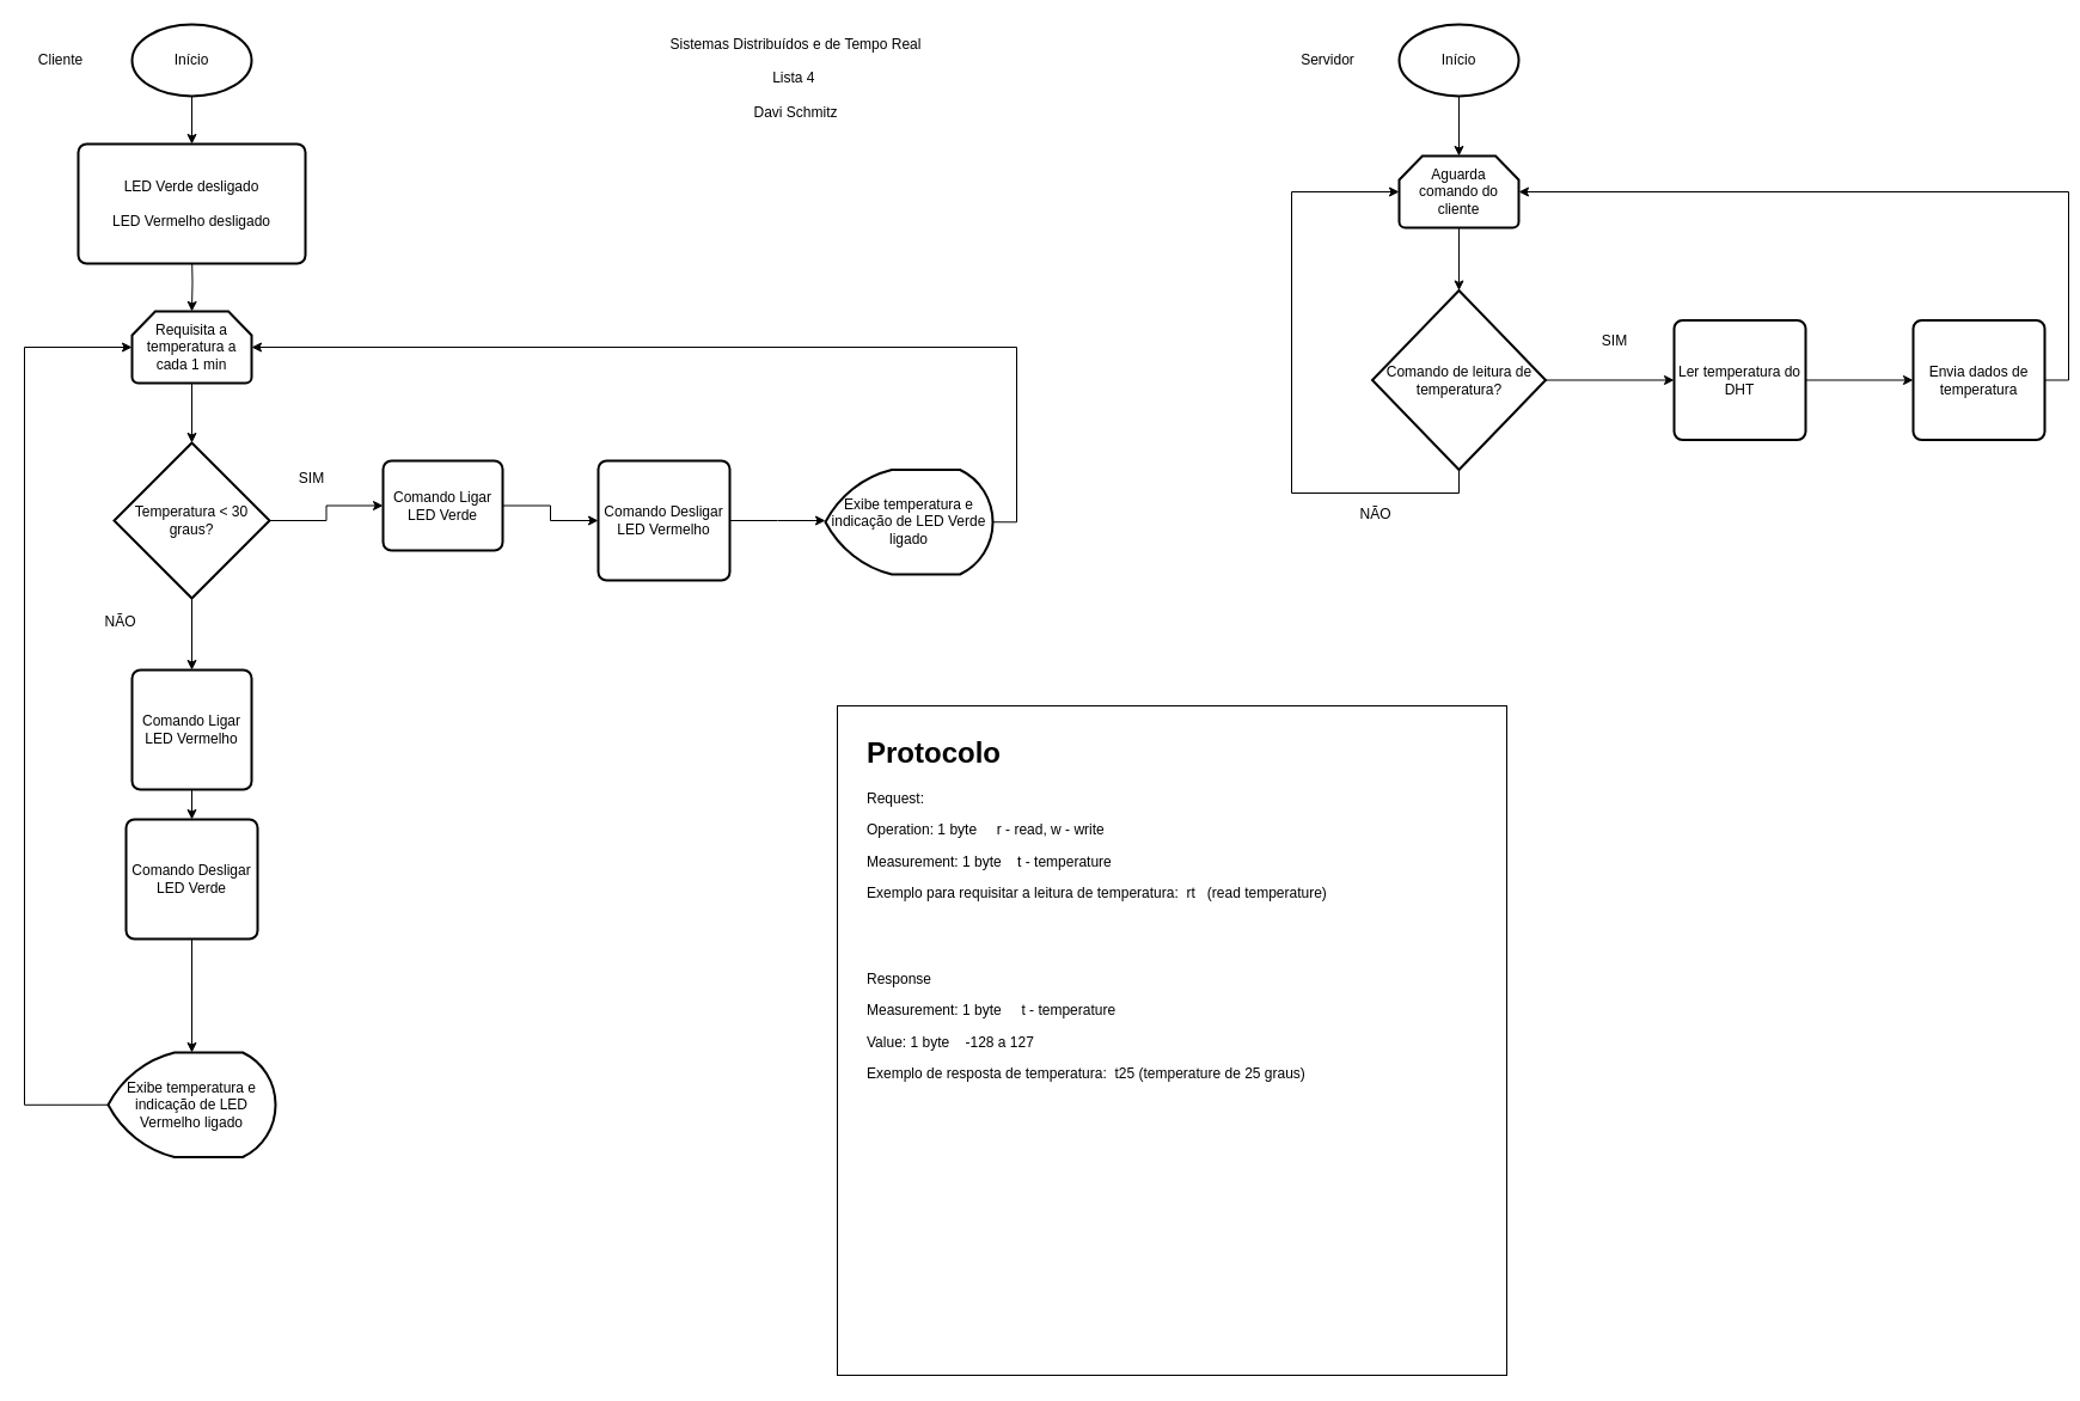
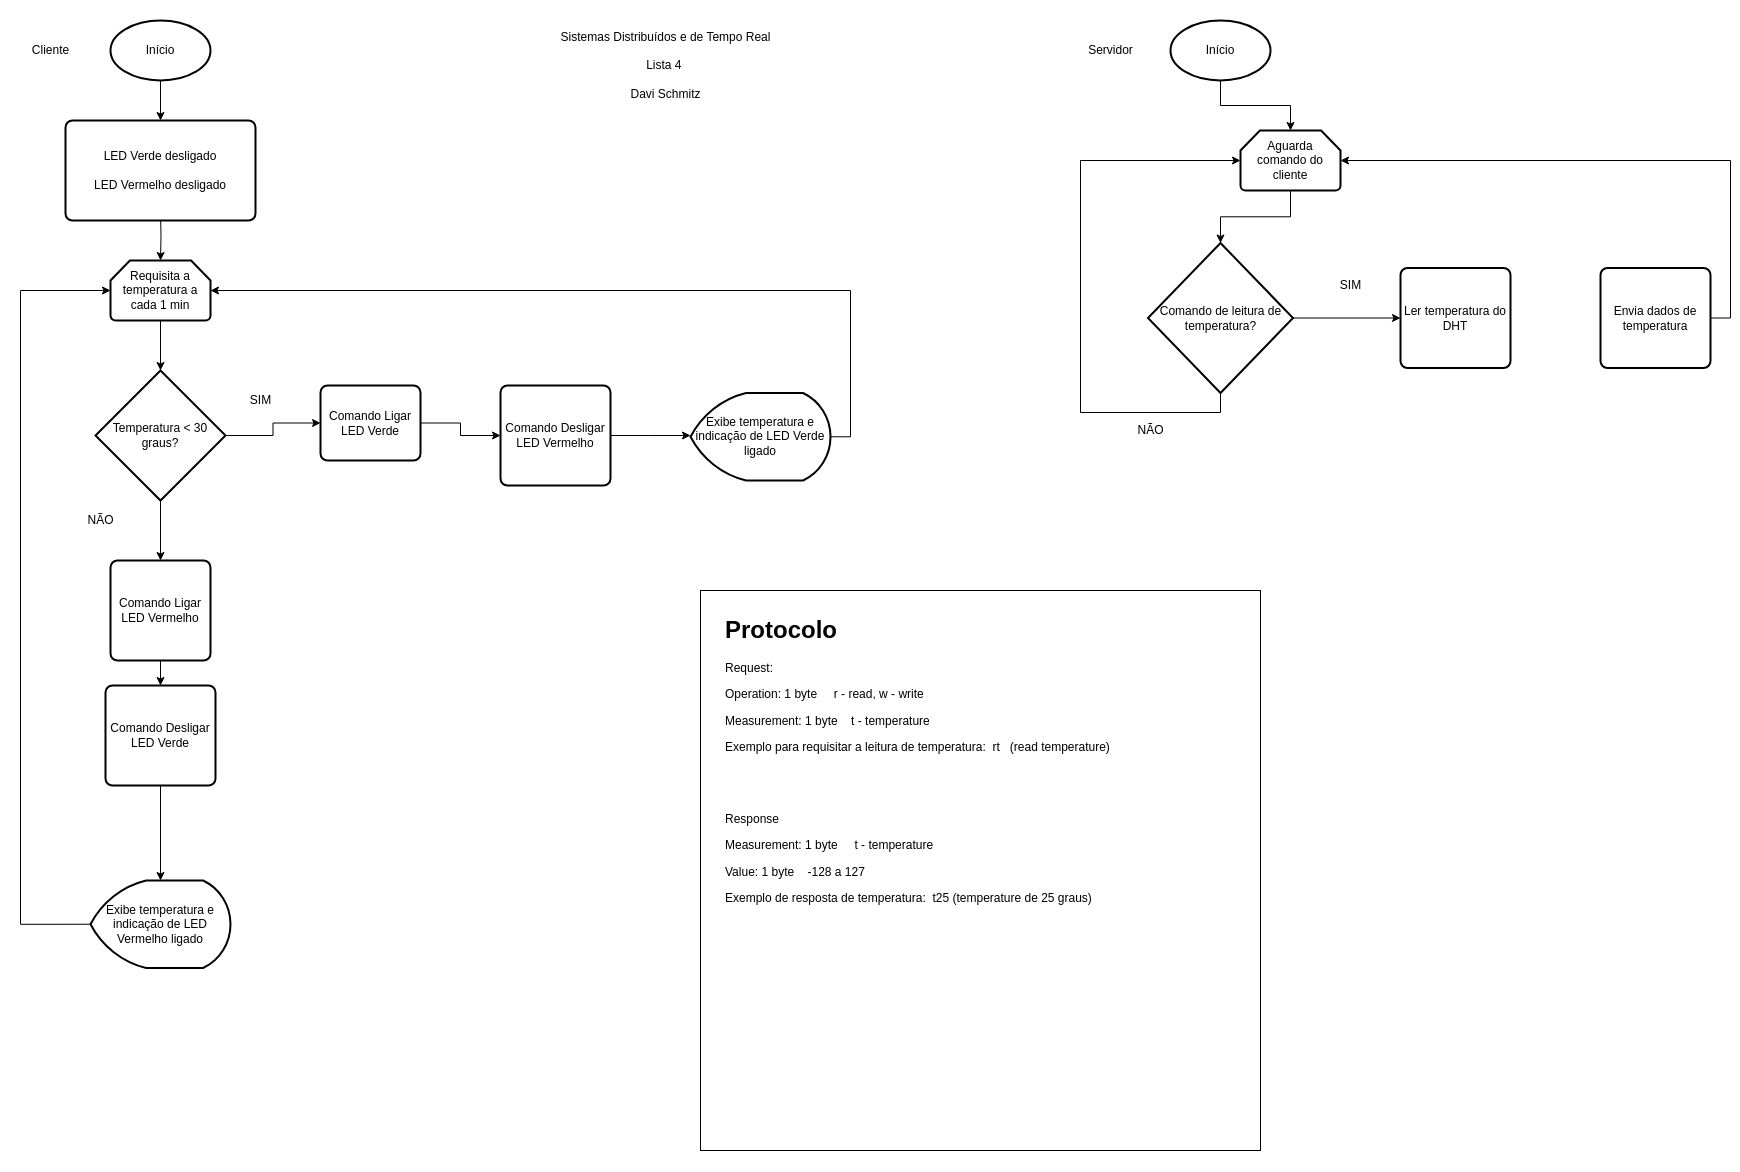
  <mxCell id="0" />
  <mxCell id="1" parent="0" />
  <mxCell id="2" value="Cliente" style="text;html=1;align=center;verticalAlign=middle;resizable=0;points=[];autosize=1;strokeColor=none;fillColor=none;" parent="1" vertex="1"><mxGeometry x="20" y="35" width="60" height="30" as="geometry" /></mxCell>
  <mxCell id="3" style="edgeStyle=orthogonalEdgeStyle;rounded=0;orthogonalLoop=1;jettySize=auto;html=1;entryX=0.5;entryY=0;entryDx=0;entryDy=0;entryPerimeter=0;" parent="1" target="10" edge="1"><mxGeometry relative="1" as="geometry"><mxPoint x="160" y="210" as="sourcePoint" /><mxPoint x="160" y="240" as="targetPoint" /></mxGeometry></mxCell>
  <mxCell id="4" style="edgeStyle=orthogonalEdgeStyle;rounded=0;orthogonalLoop=1;jettySize=auto;html=1;exitX=0.5;exitY=1;exitDx=0;exitDy=0;entryX=0.5;entryY=0;entryDx=0;entryDy=0;entryPerimeter=0;" parent="1" target="7" edge="1"><mxGeometry relative="1" as="geometry"><mxPoint x="160" y="340" as="sourcePoint" /><Array as="points"><mxPoint x="160" y="320" /><mxPoint x="160" y="320" /></Array></mxGeometry></mxCell>
  <mxCell id="5" style="edgeStyle=orthogonalEdgeStyle;rounded=0;orthogonalLoop=1;jettySize=auto;html=1;exitX=1;exitY=0.5;exitDx=0;exitDy=0;exitPerimeter=0;entryX=0;entryY=0.5;entryDx=0;entryDy=0;" parent="1" source="7" target="9" edge="1"><mxGeometry relative="1" as="geometry" /></mxCell>
  <mxCell id="6" style="edgeStyle=orthogonalEdgeStyle;rounded=0;orthogonalLoop=1;jettySize=auto;html=1;exitX=0.5;exitY=1;exitDx=0;exitDy=0;exitPerimeter=0;entryX=0.5;entryY=0;entryDx=0;entryDy=0;" parent="1" source="7" target="14" edge="1"><mxGeometry relative="1" as="geometry" /></mxCell>
  <mxCell id="7" value="Temperatura &amp;lt; 30 graus?" style="strokeWidth=2;html=1;shape=mxgraph.flowchart.decision;whiteSpace=wrap;" parent="1" vertex="1"><mxGeometry x="95" y="370" width="130" height="130" as="geometry" /></mxCell>
  <mxCell id="8" value="" style="edgeStyle=orthogonalEdgeStyle;rounded=0;orthogonalLoop=1;jettySize=auto;html=1;entryX=0;entryY=0.5;entryDx=0;entryDy=0;" parent="1" source="9" target="15" edge="1"><mxGeometry relative="1" as="geometry"><mxPoint x="490" y="435" as="targetPoint" /></mxGeometry></mxCell>
  <mxCell id="9" value="Comando Ligar LED Verde" style="rounded=1;whiteSpace=wrap;html=1;absoluteArcSize=1;arcSize=14;strokeWidth=2;" parent="1" vertex="1"><mxGeometry x="320" y="385" width="100" height="75" as="geometry" /></mxCell>
  <mxCell id="10" value="Requisita a temperatura a cada 1 min" style="strokeWidth=2;html=1;shape=mxgraph.flowchart.loop_limit;whiteSpace=wrap;" parent="1" vertex="1"><mxGeometry x="110" y="260" width="100" height="60" as="geometry" /></mxCell>
  <mxCell id="11" value="SIM" style="text;html=1;align=center;verticalAlign=middle;resizable=0;points=[];autosize=1;strokeColor=none;fillColor=none;" parent="1" vertex="1"><mxGeometry x="240" y="385" width="40" height="30" as="geometry" /></mxCell>
  <mxCell id="12" value="NÃO" style="text;html=1;align=center;verticalAlign=middle;resizable=0;points=[];autosize=1;strokeColor=none;fillColor=none;" parent="1" vertex="1"><mxGeometry x="75" y="505" width="50" height="30" as="geometry" /></mxCell>
  <mxCell id="13" style="edgeStyle=orthogonalEdgeStyle;rounded=0;orthogonalLoop=1;jettySize=auto;html=1;exitX=0.5;exitY=1;exitDx=0;exitDy=0;entryX=0.5;entryY=0;entryDx=0;entryDy=0;" parent="1" source="14" target="17" edge="1"><mxGeometry relative="1" as="geometry" /></mxCell>
  <mxCell id="14" value="Comando Ligar LED Vermelho" style="rounded=1;whiteSpace=wrap;html=1;absoluteArcSize=1;arcSize=14;strokeWidth=2;" parent="1" vertex="1"><mxGeometry x="110" y="560" width="100" height="100" as="geometry" /></mxCell>
  <mxCell id="15" value="Comando Desligar LED Vermelho" style="rounded=1;whiteSpace=wrap;html=1;absoluteArcSize=1;arcSize=14;strokeWidth=2;" parent="1" vertex="1"><mxGeometry x="500" y="385" width="110" height="100" as="geometry" /></mxCell>
  <mxCell id="16" style="edgeStyle=orthogonalEdgeStyle;rounded=0;orthogonalLoop=1;jettySize=auto;html=1;exitX=0.5;exitY=1;exitDx=0;exitDy=0;entryX=0.5;entryY=0;entryDx=0;entryDy=0;entryPerimeter=0;" parent="1" source="17" target="25" edge="1"><mxGeometry relative="1" as="geometry" /></mxCell>
  <mxCell id="17" value="Comando Desligar LED Verde" style="rounded=1;whiteSpace=wrap;html=1;absoluteArcSize=1;arcSize=14;strokeWidth=2;" parent="1" vertex="1"><mxGeometry x="105" y="685" width="110" height="100" as="geometry" /></mxCell>
  <mxCell id="18" value="LED Verde desligado&lt;br&gt;&lt;br&gt;LED Vermelho desligado" style="rounded=1;whiteSpace=wrap;html=1;absoluteArcSize=1;arcSize=14;strokeWidth=2;" parent="1" vertex="1"><mxGeometry x="65" y="120" width="190" height="100" as="geometry" /></mxCell>
  <mxCell id="19" style="edgeStyle=orthogonalEdgeStyle;rounded=0;orthogonalLoop=1;jettySize=auto;html=1;exitX=0.5;exitY=1;exitDx=0;exitDy=0;exitPerimeter=0;entryX=0.5;entryY=0;entryDx=0;entryDy=0;" parent="1" source="20" target="18" edge="1"><mxGeometry relative="1" as="geometry" /></mxCell>
  <mxCell id="20" value="Início" style="strokeWidth=2;html=1;shape=mxgraph.flowchart.start_1;whiteSpace=wrap;" parent="1" vertex="1"><mxGeometry x="110" y="20" width="100" height="60" as="geometry" /></mxCell>
  <mxCell id="21" value="" style="edgeStyle=orthogonalEdgeStyle;rounded=0;orthogonalLoop=1;jettySize=auto;html=1;entryX=0;entryY=0.5;entryDx=0;entryDy=0;exitX=1;exitY=0.5;exitDx=0;exitDy=0;" parent="1" source="15" edge="1"><mxGeometry relative="1" as="geometry"><mxPoint x="620" y="435" as="sourcePoint" /><mxPoint x="690" y="435" as="targetPoint" /></mxGeometry></mxCell>
  <mxCell id="22" style="edgeStyle=orthogonalEdgeStyle;rounded=0;orthogonalLoop=1;jettySize=auto;html=1;exitX=1;exitY=0.5;exitDx=0;exitDy=0;exitPerimeter=0;entryX=1;entryY=0.5;entryDx=0;entryDy=0;entryPerimeter=0;" parent="1" source="23" target="10" edge="1"><mxGeometry relative="1" as="geometry" /></mxCell>
  <mxCell id="23" value="Exibe temperatura e indicação de LED Verde ligado" style="strokeWidth=2;html=1;shape=mxgraph.flowchart.display;whiteSpace=wrap;" parent="1" vertex="1"><mxGeometry x="690" y="392.5" width="140" height="87.5" as="geometry" /></mxCell>
  <mxCell id="24" style="edgeStyle=orthogonalEdgeStyle;rounded=0;orthogonalLoop=1;jettySize=auto;html=1;exitX=0;exitY=0.5;exitDx=0;exitDy=0;exitPerimeter=0;entryX=0;entryY=0.5;entryDx=0;entryDy=0;entryPerimeter=0;" parent="1" source="25" target="10" edge="1"><mxGeometry relative="1" as="geometry"><Array as="points"><mxPoint x="20" y="924" /><mxPoint x="20" y="290" /></Array></mxGeometry></mxCell>
  <mxCell id="25" value="Exibe temperatura e indicação de LED Vermelho ligado" style="strokeWidth=2;html=1;shape=mxgraph.flowchart.display;whiteSpace=wrap;" parent="1" vertex="1"><mxGeometry x="90" y="880" width="140" height="87.5" as="geometry" /></mxCell>
  <mxCell id="26" value="Servidor" style="text;html=1;align=center;verticalAlign=middle;resizable=0;points=[];autosize=1;strokeColor=none;fillColor=none;" parent="1" vertex="1"><mxGeometry x="1075" y="35" width="70" height="30" as="geometry" /></mxCell>
  <mxCell id="27" style="edgeStyle=orthogonalEdgeStyle;rounded=0;orthogonalLoop=1;jettySize=auto;html=1;exitX=0.5;exitY=1;exitDx=0;exitDy=0;exitPerimeter=0;entryX=0.5;entryY=0;entryDx=0;entryDy=0;entryPerimeter=0;" parent="1" source="28" target="33" edge="1"><mxGeometry relative="1" as="geometry" /></mxCell>
- <mxCell id="28" value="Aguarda comando do cliente" style="strokeWidth=2;html=1;shape=mxgraph.flowchart.loop_limit;whiteSpace=wrap;" parent="1" vertex="1"><mxGeometry x="1170" y="130" width="100" height="60" as="geometry" /></mxCell>
+ <mxCell id="28" value="Aguarda comando do cliente" style="strokeWidth=2;html=1;shape=mxgraph.flowchart.loop_limit;whiteSpace=wrap;" parent="1" vertex="1"><mxGeometry x="1240" y="130" width="100" height="60" as="geometry" /></mxCell>
  <mxCell id="29" style="edgeStyle=orthogonalEdgeStyle;rounded=0;orthogonalLoop=1;jettySize=auto;html=1;exitX=0.5;exitY=1;exitDx=0;exitDy=0;exitPerimeter=0;entryX=0.5;entryY=0;entryDx=0;entryDy=0;entryPerimeter=0;" parent="1" source="30" target="28" edge="1"><mxGeometry relative="1" as="geometry" /></mxCell>
  <mxCell id="30" value="Início" style="strokeWidth=2;html=1;shape=mxgraph.flowchart.start_1;whiteSpace=wrap;" parent="1" vertex="1"><mxGeometry x="1170" y="20" width="100" height="60" as="geometry" /></mxCell>
  <mxCell id="31" style="edgeStyle=orthogonalEdgeStyle;rounded=0;orthogonalLoop=1;jettySize=auto;html=1;exitX=1;exitY=0.5;exitDx=0;exitDy=0;exitPerimeter=0;entryX=0;entryY=0.5;entryDx=0;entryDy=0;" parent="1" source="33" target="36" edge="1"><mxGeometry relative="1" as="geometry" /></mxCell>
  <mxCell id="32" style="edgeStyle=orthogonalEdgeStyle;rounded=0;orthogonalLoop=1;jettySize=auto;html=1;exitX=0.5;exitY=1;exitDx=0;exitDy=0;exitPerimeter=0;entryX=0;entryY=0.5;entryDx=0;entryDy=0;entryPerimeter=0;" parent="1" source="33" target="28" edge="1"><mxGeometry relative="1" as="geometry"><mxPoint x="1070" y="220" as="targetPoint" /><Array as="points"><mxPoint x="1220" y="412" /><mxPoint x="1080" y="412" /><mxPoint x="1080" y="160" /></Array></mxGeometry></mxCell>
  <mxCell id="33" value="Comando de leitura de temperatura?" style="strokeWidth=2;html=1;shape=mxgraph.flowchart.decision;whiteSpace=wrap;" parent="1" vertex="1"><mxGeometry x="1147.5" y="242.5" width="145" height="150" as="geometry" /></mxCell>
  <mxCell id="34" value="SIM" style="text;html=1;align=center;verticalAlign=middle;resizable=0;points=[];autosize=1;strokeColor=none;fillColor=none;" parent="1" vertex="1"><mxGeometry x="1330" y="270" width="40" height="30" as="geometry" /></mxCell>
- <mxCell id="35" style="edgeStyle=orthogonalEdgeStyle;rounded=0;orthogonalLoop=1;jettySize=auto;html=1;exitX=1;exitY=0.5;exitDx=0;exitDy=0;entryX=0;entryY=0.5;entryDx=0;entryDy=0;" parent="1" source="36" target="38" edge="1"><mxGeometry relative="1" as="geometry" /></mxCell>
  <mxCell id="36" value="Ler temperatura do DHT" style="rounded=1;whiteSpace=wrap;html=1;absoluteArcSize=1;arcSize=14;strokeWidth=2;" parent="1" vertex="1"><mxGeometry x="1400" y="267.5" width="110" height="100" as="geometry" /></mxCell>
  <mxCell id="37" style="edgeStyle=orthogonalEdgeStyle;rounded=0;orthogonalLoop=1;jettySize=auto;html=1;exitX=1;exitY=0.5;exitDx=0;exitDy=0;entryX=1;entryY=0.5;entryDx=0;entryDy=0;entryPerimeter=0;" parent="1" source="38" target="28" edge="1"><mxGeometry relative="1" as="geometry" /></mxCell>
  <mxCell id="38" value="Envia dados de temperatura" style="rounded=1;whiteSpace=wrap;html=1;absoluteArcSize=1;arcSize=14;strokeWidth=2;" parent="1" vertex="1"><mxGeometry x="1600" y="267.5" width="110" height="100" as="geometry" /></mxCell>
  <mxCell id="39" value="NÃO" style="text;html=1;align=center;verticalAlign=middle;resizable=0;points=[];autosize=1;strokeColor=none;fillColor=none;" parent="1" vertex="1"><mxGeometry x="1125" y="415" width="50" height="30" as="geometry" /></mxCell>
  <mxCell id="40" value="&lt;br&gt;&lt;br&gt;" style="whiteSpace=wrap;html=1;aspect=fixed;" parent="1" vertex="1"><mxGeometry x="700" y="590" width="560" height="560" as="geometry" /></mxCell>
  <mxCell id="41" value="&lt;h1&gt;Protocolo&lt;/h1&gt;&lt;p&gt;Request:&lt;/p&gt;&lt;p&gt;&lt;span style=&quot;background-color: initial;&quot;&gt;Operation: 1 byte&amp;nbsp; &amp;nbsp; &amp;nbsp;r - read, w - write&lt;/span&gt;&lt;/p&gt;&lt;p&gt;&lt;span style=&quot;background-color: initial;&quot;&gt;Measurement: 1 byte&amp;nbsp; &amp;nbsp; t - temperature&amp;nbsp;&lt;/span&gt;&lt;/p&gt;&lt;p&gt;Exemplo para requisitar a leitura de temperatura:&amp;nbsp; rt&amp;nbsp; &amp;nbsp;(read temperature)&lt;br&gt;&lt;br&gt;&lt;br&gt;&lt;br&gt;&lt;br&gt;Response&lt;/p&gt;&lt;p&gt;Measurement: 1 byte&amp;nbsp; &amp;nbsp; &amp;nbsp;t - temperature&lt;/p&gt;&lt;p&gt;Value: 1 byte&amp;nbsp; &amp;nbsp; -128 a 127&lt;/p&gt;&lt;p&gt;Exemplo de resposta de temperatura:&amp;nbsp; t25 (temperature de 25 graus)&lt;/p&gt;" style="text;html=1;strokeColor=none;fillColor=none;spacing=5;spacingTop=-20;whiteSpace=wrap;overflow=hidden;rounded=0;" parent="1" vertex="1"><mxGeometry x="720" y="610" width="520" height="490" as="geometry" /></mxCell>
  <mxCell id="42" value="Sistemas Distribuídos e de Tempo Real&lt;br&gt;&lt;br&gt;Lista 4&amp;nbsp;&lt;br&gt;&lt;br&gt;Davi Schmitz" style="text;html=1;align=center;verticalAlign=middle;resizable=0;points=[];autosize=1;strokeColor=none;fillColor=none;" parent="1" vertex="1"><mxGeometry x="550" y="20" width="230" height="90" as="geometry" /></mxCell>
